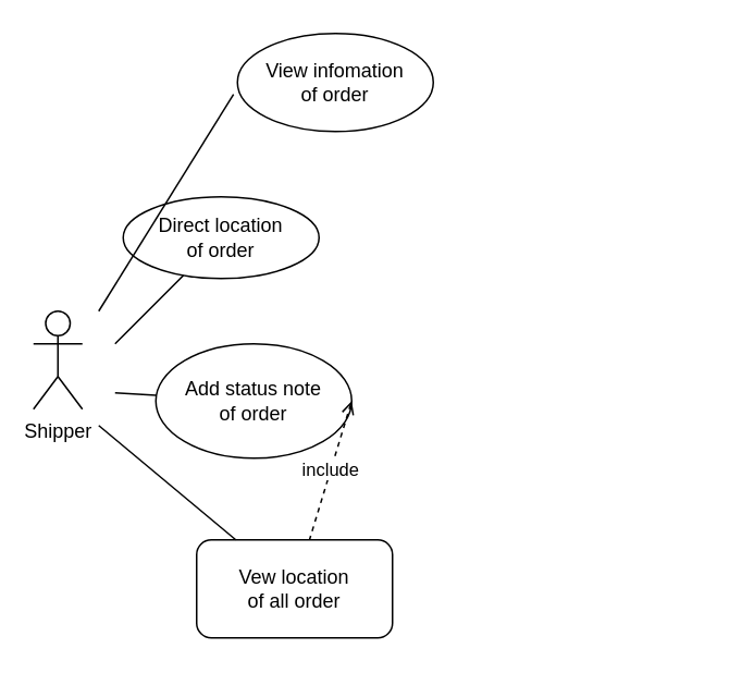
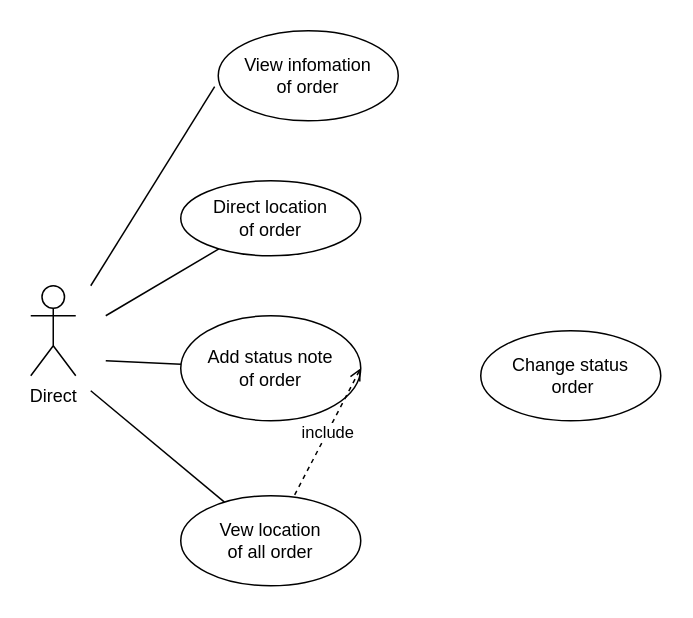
  <mxCell id="0" />
  <mxCell id="1" parent="0" />
- <mxCell id="2" value="Shipper" style="shape=umlActor;verticalLabelPosition=bottom;verticalAlign=top;html=1;outlineConnect=0;" vertex="1" parent="1"><mxGeometry x="20" y="190" width="30" height="60" as="geometry" /></mxCell>
- <mxCell id="3" value="Direct location &lt;br&gt;of order" style="ellipse;whiteSpace=wrap;html=1;" vertex="1" parent="1"><mxGeometry x="75" y="120" width="120" height="50" as="geometry" /></mxCell>
+ <mxCell id="2" value="Direct" style="shape=umlActor;verticalLabelPosition=bottom;verticalAlign=top;html=1;outlineConnect=0;" vertex="1" parent="1"><mxGeometry x="20" y="190" width="30" height="60" as="geometry" /></mxCell>
+ <mxCell id="3" value="Direct location &lt;br&gt;of order" style="ellipse;whiteSpace=wrap;html=1;" vertex="1" parent="1"><mxGeometry x="120" y="120" width="120" height="50" as="geometry" /></mxCell>
  <mxCell id="4" value="View infomation &lt;br&gt;of order" style="ellipse;whiteSpace=wrap;html=1;" vertex="1" parent="1"><mxGeometry x="145" y="20" width="120" height="60" as="geometry" /></mxCell>
- <mxCell id="5" value="Add status note &lt;br&gt;of order" style="ellipse;whiteSpace=wrap;html=1;" vertex="1" parent="1"><mxGeometry x="95" y="210" width="120" height="70" as="geometry" /></mxCell>
+ <mxCell id="5" value="Add status note &lt;br&gt;of order" style="ellipse;whiteSpace=wrap;html=1;" vertex="1" parent="1"><mxGeometry x="120" y="210" width="120" height="70" as="geometry" /></mxCell>
+ <mxCell id="6" value="Change status&lt;br&gt;&amp;nbsp;order" style="ellipse;whiteSpace=wrap;html=1;" vertex="1" parent="1"><mxGeometry x="320" y="220" width="120" height="60" as="geometry" /></mxCell>
  <mxCell id="7" value="include" style="endArrow=none;dashed=1;html=1;rounded=0;exitX=1;exitY=0.5;exitDx=0;exitDy=0;startArrow=open;startFill=0;" edge="1" parent="1" source="5" target="8"><mxGeometry width="50" height="50" relative="1" as="geometry"><mxPoint x="240" y="260" as="sourcePoint" /><mxPoint x="290" y="210" as="targetPoint" /></mxGeometry></mxCell>
- <mxCell id="8" value="Vew location &lt;br&gt;of all order" style="whiteSpace=wrap;html=1;rounded=1;" vertex="1" parent="1"><mxGeometry x="120" y="330" width="120" height="60" as="geometry" /></mxCell>
+ <mxCell id="8" value="Vew location &lt;br&gt;of all order" style="ellipse;whiteSpace=wrap;html=1;" vertex="1" parent="1"><mxGeometry x="120" y="330" width="120" height="60" as="geometry" /></mxCell>
  <mxCell id="9" value="" style="endArrow=none;html=1;rounded=0;entryX=-0.02;entryY=0.62;entryDx=0;entryDy=0;entryPerimeter=0;" edge="1" parent="1" target="4"><mxGeometry width="50" height="50" relative="1" as="geometry"><mxPoint x="60" y="190" as="sourcePoint" /><mxPoint x="380" y="220" as="targetPoint" /></mxGeometry></mxCell>
  <mxCell id="10" value="" style="endArrow=none;html=1;rounded=0;" edge="1" parent="1" target="3"><mxGeometry width="50" height="50" relative="1" as="geometry"><mxPoint x="70" y="210" as="sourcePoint" /><mxPoint x="380" y="220" as="targetPoint" /></mxGeometry></mxCell>
  <mxCell id="11" value="" style="endArrow=none;html=1;rounded=0;" edge="1" parent="1" target="5"><mxGeometry width="50" height="50" relative="1" as="geometry"><mxPoint x="70" y="240" as="sourcePoint" /><mxPoint x="380" y="220" as="targetPoint" /></mxGeometry></mxCell>
  <mxCell id="12" value="" style="endArrow=none;html=1;rounded=0;" edge="1" parent="1" target="8"><mxGeometry width="50" height="50" relative="1" as="geometry"><mxPoint x="60" y="260" as="sourcePoint" /><mxPoint x="380" y="220" as="targetPoint" /></mxGeometry></mxCell>
